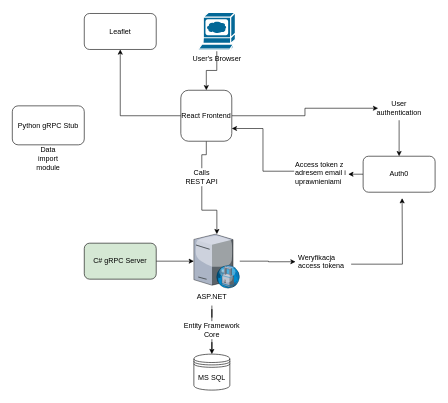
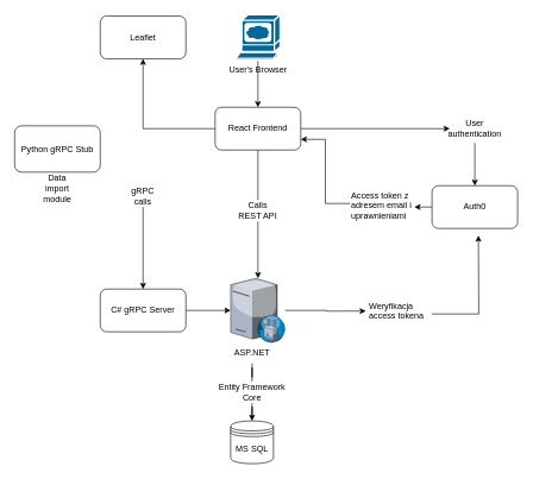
  <mxCell id="0" />
  <mxCell id="1" parent="0" />
  <mxCell id="2" style="edgeStyle=orthogonalEdgeStyle;rounded=0;orthogonalLoop=1;jettySize=auto;html=1;startArrow=none;" parent="1" source="6" target="11" edge="1"><mxGeometry relative="1" as="geometry" /></mxCell>
  <mxCell id="3" style="edgeStyle=orthogonalEdgeStyle;rounded=0;orthogonalLoop=1;jettySize=auto;html=1;entryX=0.5;entryY=0;entryDx=0;entryDy=0;" parent="1" source="4" target="9" edge="1"><mxGeometry relative="1" as="geometry" /></mxCell>
  <mxCell id="4" value="User's Browser" style="shape=mxgraph.cisco.computers_and_peripherals.web_browser;html=1;pointerEvents=1;dashed=0;fillColor=#036897;strokeColor=#ffffff;strokeWidth=2;verticalLabelPosition=bottom;verticalAlign=top;align=center;outlineConnect=0;" parent="1" vertex="1"><mxGeometry x="330" y="20" width="62" height="64" as="geometry" /></mxCell>
  <mxCell id="5" value="" style="edgeStyle=orthogonalEdgeStyle;rounded=0;orthogonalLoop=1;jettySize=auto;html=1;endArrow=none;exitX=0.5;exitY=1;exitDx=0;exitDy=0;" parent="1" source="9" target="6" edge="1"><mxGeometry relative="1" as="geometry"><mxPoint x="392" y="52" as="sourcePoint" /><mxPoint x="538.25" y="295" as="targetPoint" /></mxGeometry></mxCell>
- <mxCell id="6" value="Calls REST API" style="text;html=1;strokeColor=none;fillColor=none;align=center;verticalAlign=middle;whiteSpace=wrap;rounded=0;" parent="1" vertex="1"><mxGeometry x="306" y="280" width="60" height="30" as="geometry" /></mxCell>
+ <mxCell id="6" value="Calls REST API" style="text;html=1;strokeColor=none;fillColor=none;align=center;verticalAlign=middle;whiteSpace=wrap;rounded=0;" parent="1" vertex="1"><mxGeometry x="331" y="280" width="60" height="30" as="geometry" /></mxCell>
  <mxCell id="7" style="edgeStyle=orthogonalEdgeStyle;rounded=0;orthogonalLoop=1;jettySize=auto;html=1;entryX=0.5;entryY=1;entryDx=0;entryDy=0;" parent="1" source="9" target="26" edge="1"><mxGeometry relative="1" as="geometry" /></mxCell>
  <mxCell id="8" style="edgeStyle=orthogonalEdgeStyle;rounded=0;orthogonalLoop=1;jettySize=auto;html=1;entryX=0;entryY=0.5;entryDx=0;entryDy=0;entryPerimeter=0;" parent="1" source="9" target="28" edge="1"><mxGeometry relative="1" as="geometry" /></mxCell>
- <mxCell id="9" value="React Frontend" style="rounded=1;whiteSpace=wrap;html=1;" parent="1" vertex="1"><mxGeometry x="301" y="150" width="85" height="85" as="geometry" /></mxCell>
+ <mxCell id="9" value="React Frontend" style="rounded=1;whiteSpace=wrap;html=1;" parent="1" vertex="1"><mxGeometry x="301" y="150" width="120" height="60" as="geometry" /></mxCell>
  <mxCell id="10" value="" style="group" parent="1" vertex="1" connectable="0"><mxGeometry x="322.75" y="390" width="76.5" height="119" as="geometry" /></mxCell>
  <mxCell id="11" value="" style="verticalLabelPosition=bottom;sketch=0;aspect=fixed;html=1;verticalAlign=bottom;strokeColor=none;align=center;outlineConnect=0;shape=mxgraph.citrix.proxy_server;textOpacity=0;container=0;" parent="10" vertex="1"><mxGeometry width="76.5" height="90" as="geometry" /></mxCell>
  <mxCell id="12" value="ASP.NET" style="text;html=1;strokeColor=none;fillColor=none;align=center;verticalAlign=middle;whiteSpace=wrap;rounded=0;" parent="10" vertex="1"><mxGeometry y="89" width="60" height="30" as="geometry" /></mxCell>
  <mxCell id="13" style="edgeStyle=orthogonalEdgeStyle;rounded=0;orthogonalLoop=1;jettySize=auto;html=1;exitX=0;exitY=0.5;exitDx=0;exitDy=0;entryX=1.002;entryY=0.603;entryDx=0;entryDy=0;entryPerimeter=0;" parent="1" source="14" target="30" edge="1"><mxGeometry relative="1" as="geometry" /></mxCell>
  <mxCell id="14" value="Auth0" style="rounded=1;whiteSpace=wrap;html=1;" parent="1" vertex="1"><mxGeometry x="605" y="260" width="120" height="60" as="geometry" /></mxCell>
  <mxCell id="15" value="" style="group" parent="1" vertex="1" connectable="0"><mxGeometry x="20" y="176" width="120" height="104" as="geometry" /></mxCell>
  <mxCell id="16" value="Python gRPC Stub" style="rounded=1;whiteSpace=wrap;html=1;container=0;" parent="15" vertex="1"><mxGeometry width="120" height="65" as="geometry" /></mxCell>
  <mxCell id="17" value="Data import module" style="text;html=1;strokeColor=none;fillColor=none;align=center;verticalAlign=middle;whiteSpace=wrap;rounded=0;container=0;" parent="15" vertex="1"><mxGeometry x="30" y="71.5" width="60" height="32.5" as="geometry" /></mxCell>
+ <mxCell id="18" style="edgeStyle=orthogonalEdgeStyle;rounded=0;orthogonalLoop=1;jettySize=auto;html=1;entryX=0.5;entryY=0;entryDx=0;entryDy=0;" parent="1" source="19" target="21" edge="1"><mxGeometry relative="1" as="geometry"><Array as="points"><mxPoint x="200" y="405" /></Array></mxGeometry></mxCell>
+ <mxCell id="19" value="gRPC calls" style="text;html=1;strokeColor=none;fillColor=none;align=center;verticalAlign=middle;whiteSpace=wrap;rounded=0;" parent="1" vertex="1"><mxGeometry x="170" y="260" width="60" height="30" as="geometry" /></mxCell>
  <mxCell id="20" style="edgeStyle=orthogonalEdgeStyle;rounded=0;orthogonalLoop=1;jettySize=auto;html=1;" parent="1" source="21" target="11" edge="1"><mxGeometry relative="1" as="geometry" /></mxCell>
- <mxCell id="21" value="C# gRPC Server" style="rounded=1;whiteSpace=wrap;html=1;fillColor=#d5e8d4;" parent="1" vertex="1"><mxGeometry x="140" y="405" width="120" height="60" as="geometry" /></mxCell>
+ <mxCell id="21" value="C# gRPC Server" style="rounded=1;whiteSpace=wrap;html=1;" parent="1" vertex="1"><mxGeometry x="140" y="405" width="120" height="60" as="geometry" /></mxCell>
  <mxCell id="22" value="MS SQL" style="shape=datastore;whiteSpace=wrap;html=1;" parent="1" vertex="1"><mxGeometry x="322.75" y="590" width="60" height="60" as="geometry" /></mxCell>
  <mxCell id="23" style="edgeStyle=orthogonalEdgeStyle;rounded=0;orthogonalLoop=1;jettySize=auto;html=1;entryX=0.5;entryY=0;entryDx=0;entryDy=0;startArrow=none;" parent="1" source="25" target="22" edge="1"><mxGeometry relative="1" as="geometry" /></mxCell>
  <mxCell id="24" value="" style="edgeStyle=orthogonalEdgeStyle;rounded=0;orthogonalLoop=1;jettySize=auto;html=1;entryX=0.5;entryY=0;entryDx=0;entryDy=0;endArrow=none;" parent="1" source="12" target="25" edge="1"><mxGeometry relative="1" as="geometry"><mxPoint x="352.75" y="509" as="sourcePoint" /><mxPoint x="352.75" y="590" as="targetPoint" /></mxGeometry></mxCell>
  <mxCell id="25" value="Entity Framework Core" style="text;html=1;strokeColor=none;fillColor=none;align=center;verticalAlign=middle;whiteSpace=wrap;rounded=0;" parent="1" vertex="1"><mxGeometry x="297.75" y="535" width="110" height="30" as="geometry" /></mxCell>
  <mxCell id="26" value="Leaflet" style="rounded=1;whiteSpace=wrap;html=1;" parent="1" vertex="1"><mxGeometry x="140" y="22" width="120" height="60" as="geometry" /></mxCell>
  <mxCell id="27" style="edgeStyle=orthogonalEdgeStyle;rounded=0;orthogonalLoop=1;jettySize=auto;html=1;exitX=0.5;exitY=1;exitDx=0;exitDy=0;" parent="1" source="28" target="14" edge="1"><mxGeometry relative="1" as="geometry" /></mxCell>
  <mxCell id="28" value="User authentication" style="text;html=1;strokeColor=none;fillColor=none;align=center;verticalAlign=middle;whiteSpace=wrap;rounded=0;" parent="1" vertex="1"><mxGeometry x="630" y="160" width="70" height="40" as="geometry" /></mxCell>
  <mxCell id="29" style="edgeStyle=orthogonalEdgeStyle;rounded=0;orthogonalLoop=1;jettySize=auto;html=1;entryX=1;entryY=0.75;entryDx=0;entryDy=0;" parent="1" source="30" target="9" edge="1"><mxGeometry relative="1" as="geometry" /></mxCell>
  <mxCell id="30" value="Access token z adresem email i uprawnieniami" style="text;whiteSpace=wrap;html=1;" parent="1" vertex="1"><mxGeometry x="490" y="260" width="90" height="50" as="geometry" /></mxCell>
  <mxCell id="31" style="edgeStyle=orthogonalEdgeStyle;rounded=0;orthogonalLoop=1;jettySize=auto;html=1;" parent="1" source="32" edge="1"><mxGeometry relative="1" as="geometry"><mxPoint x="670" y="330" as="targetPoint" /></mxGeometry></mxCell>
- <mxCell id="32" value="Weryfikacja access tokena" style="text;whiteSpace=wrap;html=1;" parent="1" vertex="1"><mxGeometry x="495" y="415" width="90" height="50" as="geometry" /></mxCell>
+ <mxCell id="32" value="Weryfikacja access tokena" style="text;whiteSpace=wrap;html=1;" parent="1" vertex="1"><mxGeometry x="515" y="415" width="90" height="50" as="geometry" /></mxCell>
  <mxCell id="33" style="edgeStyle=orthogonalEdgeStyle;rounded=0;orthogonalLoop=1;jettySize=auto;html=1;entryX=-0.03;entryY=0.419;entryDx=0;entryDy=0;entryPerimeter=0;" parent="1" source="11" target="32" edge="1"><mxGeometry relative="1" as="geometry" /></mxCell>
